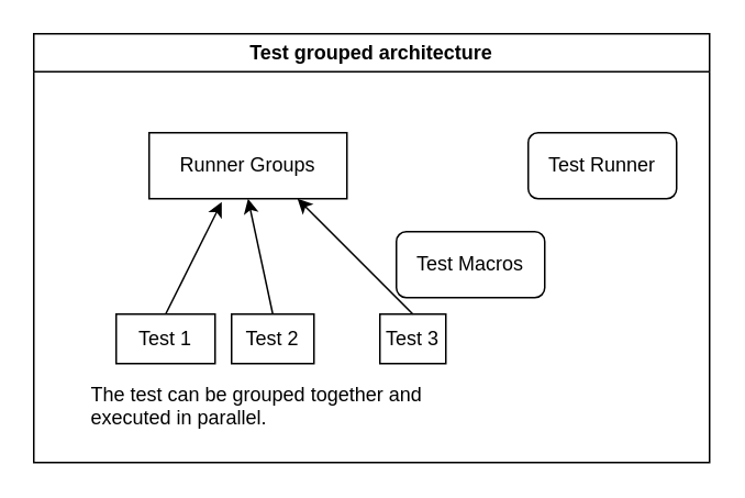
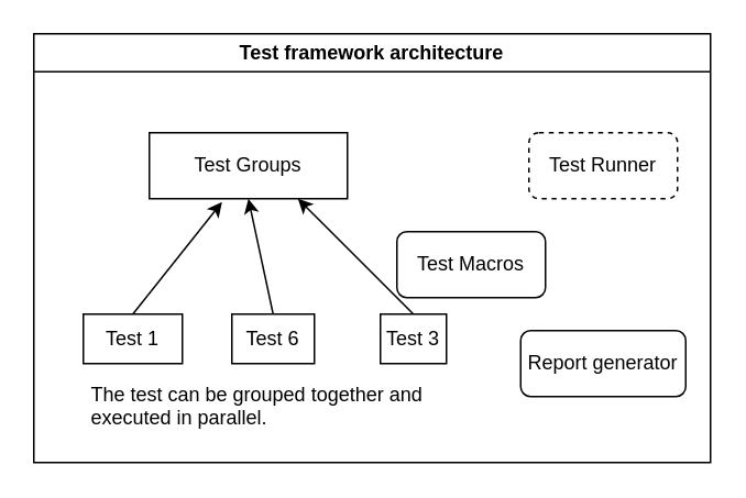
  <mxCell id="0" />
  <mxCell id="1" parent="0" />
- <mxCell id="2" value="Test grouped architecture" style="swimlane;whiteSpace=wrap;html=1;" vertex="1" parent="1"><mxGeometry x="20" y="20" width="410" height="260" as="geometry"><mxRectangle x="310" y="290" width="140" height="30" as="alternateBounds" /></mxGeometry></mxCell>
- <mxCell id="3" value="Runner Groups" style="rounded=0;whiteSpace=wrap;html=1;" vertex="1" parent="2"><mxGeometry x="70" y="60" width="120" height="40" as="geometry" /></mxCell>
- <mxCell id="4" value="Test 1" style="rounded=0;whiteSpace=wrap;html=1;" vertex="1" parent="2"><mxGeometry x="50" y="170" width="60" height="30" as="geometry" /></mxCell>
- <mxCell id="5" value="Test 2" style="rounded=0;whiteSpace=wrap;html=1;" vertex="1" parent="2"><mxGeometry x="120" y="170" width="50" height="30" as="geometry" /></mxCell>
+ <mxCell id="2" value="Test framework architecture" style="swimlane;whiteSpace=wrap;html=1;" vertex="1" parent="1"><mxGeometry x="20" y="20" width="410" height="260" as="geometry"><mxRectangle x="310" y="290" width="140" height="30" as="alternateBounds" /></mxGeometry></mxCell>
+ <mxCell id="3" value="Test Groups" style="rounded=0;whiteSpace=wrap;html=1;" vertex="1" parent="2"><mxGeometry x="70" y="60" width="120" height="40" as="geometry" /></mxCell>
+ <mxCell id="4" value="Test 1" style="rounded=0;whiteSpace=wrap;html=1;" vertex="1" parent="2"><mxGeometry x="30" y="170" width="60" height="30" as="geometry" /></mxCell>
+ <mxCell id="5" value="Test 6" style="rounded=0;whiteSpace=wrap;html=1;" vertex="1" parent="2"><mxGeometry x="120" y="170" width="50" height="30" as="geometry" /></mxCell>
  <mxCell id="6" value="Test 3" style="rounded=0;whiteSpace=wrap;html=1;" vertex="1" parent="2"><mxGeometry x="210" y="170" width="40" height="30" as="geometry" /></mxCell>
  <mxCell id="7" value="" style="endArrow=classic;html=1;rounded=0;entryX=0.75;entryY=1;entryDx=0;entryDy=0;exitX=0.5;exitY=0;exitDx=0;exitDy=0;" edge="1" parent="2" source="6" target="3"><mxGeometry width="50" height="50" relative="1" as="geometry"><mxPoint x="250" y="270" as="sourcePoint" /><mxPoint x="300" y="220" as="targetPoint" /></mxGeometry></mxCell>
  <mxCell id="8" value="" style="endArrow=classic;html=1;rounded=0;entryX=0.5;entryY=1;entryDx=0;entryDy=0;exitX=0.5;exitY=0;exitDx=0;exitDy=0;" edge="1" parent="2" source="5" target="3"><mxGeometry width="50" height="50" relative="1" as="geometry"><mxPoint x="250" y="270" as="sourcePoint" /><mxPoint x="300" y="220" as="targetPoint" /></mxGeometry></mxCell>
  <mxCell id="9" value="" style="endArrow=classic;html=1;rounded=0;entryX=0.367;entryY=1.05;entryDx=0;entryDy=0;entryPerimeter=0;exitX=0.5;exitY=0;exitDx=0;exitDy=0;" edge="1" parent="2" source="4" target="3"><mxGeometry width="50" height="50" relative="1" as="geometry"><mxPoint x="250" y="270" as="sourcePoint" /><mxPoint x="300" y="220" as="targetPoint" /></mxGeometry></mxCell>
- <mxCell id="10" value="Test Runner" style="rounded=1;whiteSpace=wrap;html=1;" vertex="1" parent="2"><mxGeometry x="300" y="60" width="90" height="40" as="geometry" /></mxCell>
+ <mxCell id="10" value="Test Runner" style="rounded=1;whiteSpace=wrap;html=1;dashed=1;" vertex="1" parent="2"><mxGeometry x="300" y="60" width="90" height="40" as="geometry" /></mxCell>
  <mxCell id="11" value="Test Macros" style="rounded=1;whiteSpace=wrap;html=1;" vertex="1" parent="2"><mxGeometry x="220" y="120" width="90" height="40" as="geometry" /></mxCell>
  <mxCell id="12" value="&lt;p&gt;The test can be grouped together and executed in parallel.&lt;/p&gt;" style="text;html=1;strokeColor=none;fillColor=none;spacing=5;spacingTop=-20;whiteSpace=wrap;overflow=hidden;rounded=0;" vertex="1" parent="2"><mxGeometry x="30" y="210" width="230" height="40" as="geometry" /></mxCell>
+ <mxCell id="13" value="Report generator" style="rounded=1;whiteSpace=wrap;html=1;" vertex="1" parent="2"><mxGeometry x="295" y="180" width="100" height="40" as="geometry" /></mxCell>
